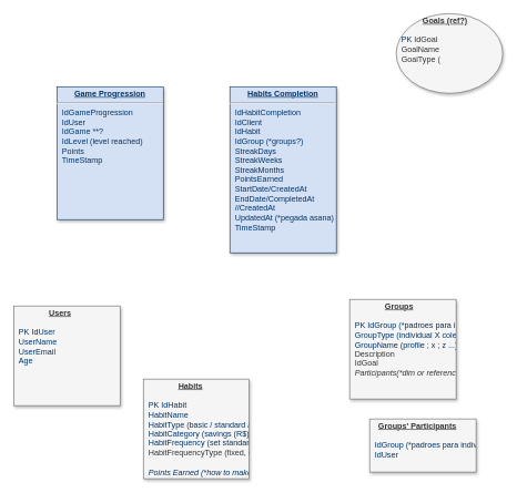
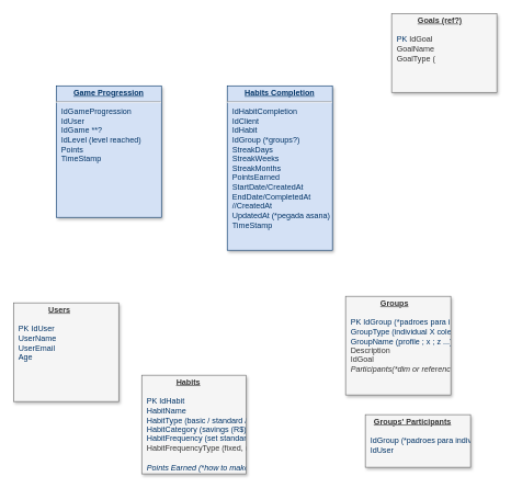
  <mxCell id="0" />
  <mxCell id="1" parent="0" />
  <mxCell id="2" value="&lt;p style=&quot;margin: 0px; margin-top: 4px; text-align: center; text-decoration: underline;&quot;&gt;&lt;strong&gt;Game Progression&lt;/strong&gt;&lt;/p&gt;&lt;hr&gt;&lt;p style=&quot;margin: 0px; margin-left: 8px;&quot;&gt;IdGameProgression&lt;/p&gt;&lt;p style=&quot;margin: 0px; margin-left: 8px;&quot;&gt;IdUser&lt;/p&gt;&lt;p style=&quot;margin: 0px; margin-left: 8px;&quot;&gt;IdGame **?&lt;/p&gt;&lt;p style=&quot;margin: 0px; margin-left: 8px;&quot;&gt;IdLevel (level reached)&lt;/p&gt;&lt;p style=&quot;margin: 0px; margin-left: 8px;&quot;&gt;Points&lt;/p&gt;&lt;p style=&quot;margin: 0px; margin-left: 8px;&quot;&gt;TimeStamp&lt;/p&gt;&lt;p style=&quot;margin: 0px; margin-left: 8px;&quot;&gt;&lt;br&gt;&lt;/p&gt;" style="verticalAlign=top;align=left;overflow=fill;fontSize=12;fontFamily=Helvetica;html=1;strokeColor=#003366;shadow=1;fillColor=#D4E1F5;fontColor=#003366" parent="1" vertex="1"><mxGeometry x="85" y="130" width="160" height="200" as="geometry" /></mxCell>
  <mxCell id="3" value="&lt;p style=&quot;margin: 0px; margin-top: 4px; text-align: center; text-decoration: underline;&quot;&gt;&lt;strong&gt;Habits Completion&lt;/strong&gt;&lt;/p&gt;&lt;hr&gt;&lt;p style=&quot;margin: 0px; margin-left: 8px;&quot;&gt;IdHabitCompletion&lt;/p&gt;&lt;p style=&quot;margin: 0px; margin-left: 8px;&quot;&gt;IdClient&lt;/p&gt;&lt;p style=&quot;margin: 0px; margin-left: 8px;&quot;&gt;IdHabit&lt;/p&gt;&lt;p style=&quot;margin: 0px; margin-left: 8px;&quot;&gt;&lt;span style=&quot;background-color: transparent; color: light-dark(rgb(0, 51, 102), rgb(161, 205, 249));&quot;&gt;IdGroup (*groups?)&lt;/span&gt;&lt;/p&gt;&lt;p style=&quot;margin: 0px; margin-left: 8px;&quot;&gt;&lt;span style=&quot;background-color: transparent; color: light-dark(rgb(0, 51, 102), rgb(161, 205, 249));&quot;&gt;StreakDays&lt;/span&gt;&lt;/p&gt;&lt;p style=&quot;margin: 0px 0px 0px 8px;&quot;&gt;&lt;span style=&quot;background-color: transparent; color: light-dark(rgb(0, 51, 102), rgb(161, 205, 249));&quot;&gt;StreakWeeks&lt;/span&gt;&lt;/p&gt;&lt;p style=&quot;margin: 0px 0px 0px 8px;&quot;&gt;&lt;span style=&quot;background-color: transparent; color: light-dark(rgb(0, 51, 102), rgb(161, 205, 249));&quot;&gt;StreakMonths&lt;/span&gt;&lt;/p&gt;&lt;p style=&quot;margin: 0px; margin-left: 8px;&quot;&gt;&lt;span style=&quot;background-color: transparent; color: light-dark(rgb(0, 51, 102), rgb(161, 205, 249));&quot;&gt;PointsEarned&lt;/span&gt;&lt;/p&gt;&lt;p style=&quot;margin: 0px; margin-left: 8px;&quot;&gt;&lt;span style=&quot;background-color: transparent; color: light-dark(rgb(0, 51, 102), rgb(161, 205, 249));&quot;&gt;StartDate/CreatedAt&lt;/span&gt;&lt;/p&gt;&lt;p style=&quot;margin: 0px; margin-left: 8px;&quot;&gt;&lt;span style=&quot;background-color: transparent; color: light-dark(rgb(0, 51, 102), rgb(161, 205, 249));&quot;&gt;EndDate/CompletedAt&lt;/span&gt;&lt;/p&gt;&lt;p style=&quot;margin: 0px; margin-left: 8px;&quot;&gt;&lt;span style=&quot;background-color: transparent; color: light-dark(rgb(0, 51, 102), rgb(161, 205, 249));&quot;&gt;//CreatedAt&lt;/span&gt;&lt;/p&gt;&lt;p style=&quot;margin: 0px; margin-left: 8px;&quot;&gt;UpdatedAt (*pegada asana)&lt;/p&gt;&lt;p style=&quot;margin: 0px 0px 0px 8px;&quot;&gt;&lt;span style=&quot;background-color: transparent; color: light-dark(rgb(0, 51, 102), rgb(161, 205, 249));&quot;&gt;TimeStamp&lt;/span&gt;&lt;/p&gt;&lt;div&gt;&lt;span style=&quot;background-color: transparent; color: light-dark(rgb(0, 51, 102), rgb(161, 205, 249));&quot;&gt;&lt;br&gt;&lt;/span&gt;&lt;/div&gt;" style="verticalAlign=top;align=left;overflow=fill;fontSize=12;fontFamily=Helvetica;html=1;strokeColor=#003366;shadow=1;fillColor=#D4E1F5;fontColor=#003366" vertex="1" parent="1"><mxGeometry x="345" y="130" width="160" height="250" as="geometry" /></mxCell>
  <mxCell id="4" value="&lt;p style=&quot;margin: 0px; margin-top: 4px; text-align: center; text-decoration: underline;&quot;&gt;&lt;strong&gt;Groups&lt;span style=&quot;white-space: pre;&quot;&gt;&#09;&lt;/span&gt;&lt;/strong&gt;&lt;/p&gt;&lt;br&gt;&lt;p style=&quot;margin: 0px; margin-left: 8px;&quot;&gt;&lt;span style=&quot;background-color: transparent; color: light-dark(rgb(0, 51, 102), rgb(161, 205, 249));&quot;&gt;PK IdGroup (*padroes para individual X coletivo)&lt;/span&gt;&lt;/p&gt;&lt;p style=&quot;margin: 0px 0px 0px 8px;&quot;&gt;&lt;span style=&quot;background-color: transparent; color: light-dark(rgb(0, 51, 102), rgb(161, 205, 249));&quot;&gt;GroupType (individual X coletivo)&lt;/span&gt;&lt;/p&gt;&lt;p style=&quot;margin: 0px; margin-left: 8px;&quot;&gt;&lt;span style=&quot;background-color: transparent; color: light-dark(rgb(0, 51, 102), rgb(161, 205, 249));&quot;&gt;GroupName (profile ; x ; z ...)&lt;/span&gt;&lt;/p&gt;&lt;p style=&quot;margin: 0px; margin-left: 8px;&quot;&gt;Description&lt;/p&gt;&lt;p style=&quot;margin: 0px; margin-left: 8px;&quot;&gt;IdGoal&lt;/p&gt;&lt;p style=&quot;margin: 0px; margin-left: 8px;&quot;&gt;&lt;i&gt;Participants(*dim or reference?)&lt;/i&gt;&lt;/p&gt;" style="verticalAlign=top;align=left;overflow=fill;fontSize=12;fontFamily=Helvetica;html=1;strokeColor=#666666;shadow=1;fillColor=#f5f5f5;fontColor=#333333;" vertex="1" parent="1"><mxGeometry x="525" y="450" width="160" height="150" as="geometry" /></mxCell>
  <mxCell id="5" value="&lt;p style=&quot;margin: 0px; margin-top: 4px; text-align: center; text-decoration: underline;&quot;&gt;&lt;strong&gt;Groups' Participants&lt;span style=&quot;white-space: pre;&quot;&gt;&#09;&lt;/span&gt;&lt;/strong&gt;&lt;/p&gt;&lt;br&gt;&lt;p style=&quot;margin: 0px; margin-left: 8px;&quot;&gt;&lt;span style=&quot;background-color: transparent; color: light-dark(rgb(0, 51, 102), rgb(161, 205, 249));&quot;&gt;IdGroup (*padroes para individual X coletivo)&lt;/span&gt;&lt;/p&gt;&lt;p style=&quot;margin: 0px 0px 0px 8px;&quot;&gt;&lt;span style=&quot;background-color: transparent; color: light-dark(rgb(0, 51, 102), rgb(161, 205, 249));&quot;&gt;IdUser&lt;/span&gt;&lt;/p&gt;" style="verticalAlign=top;align=left;overflow=fill;fontSize=12;fontFamily=Helvetica;html=1;strokeColor=#666666;shadow=1;fillColor=#f5f5f5;fontColor=#333333;" vertex="1" parent="1"><mxGeometry x="555" y="630" width="160" height="80" as="geometry" /></mxCell>
- <mxCell id="6" value="&lt;p style=&quot;margin: 0px; margin-top: 4px; text-align: center; text-decoration: underline;&quot;&gt;&lt;strong&gt;Goals (ref?)&lt;span style=&quot;white-space: pre;&quot;&gt;&#09;&lt;/span&gt;&lt;/strong&gt;&lt;/p&gt;&lt;br&gt;&lt;p style=&quot;margin: 0px; margin-left: 8px;&quot;&gt;&lt;span style=&quot;background-color: transparent; color: light-dark(rgb(0, 51, 102), rgb(161, 205, 249));&quot;&gt;PK&amp;nbsp;&lt;/span&gt;&lt;span style=&quot;background-color: transparent; color: light-dark(rgb(51, 51, 51), rgb(193, 193, 193));&quot;&gt;IdGoal&lt;/span&gt;&lt;/p&gt;&lt;p style=&quot;margin: 0px; margin-left: 8px;&quot;&gt;GoalName&lt;/p&gt;&lt;p style=&quot;margin: 0px; margin-left: 8px;&quot;&gt;GoalType (&lt;/p&gt;" style="ellipse;verticalAlign=top;align=left;overflow=fill;fontSize=12;fontFamily=Helvetica;html=1;strokeColor=#666666;shadow=1;fillColor=#f5f5f5;fontColor=#333333;" vertex="1" parent="1"><mxGeometry x="595" y="20" width="160" height="120" as="geometry" /></mxCell>
+ <mxCell id="6" value="&lt;p style=&quot;margin: 0px; margin-top: 4px; text-align: center; text-decoration: underline;&quot;&gt;&lt;strong&gt;Goals (ref?)&lt;span style=&quot;white-space: pre;&quot;&gt;&#09;&lt;/span&gt;&lt;/strong&gt;&lt;/p&gt;&lt;br&gt;&lt;p style=&quot;margin: 0px; margin-left: 8px;&quot;&gt;&lt;span style=&quot;background-color: transparent; color: light-dark(rgb(0, 51, 102), rgb(161, 205, 249));&quot;&gt;PK&amp;nbsp;&lt;/span&gt;&lt;span style=&quot;background-color: transparent; color: light-dark(rgb(51, 51, 51), rgb(193, 193, 193));&quot;&gt;IdGoal&lt;/span&gt;&lt;/p&gt;&lt;p style=&quot;margin: 0px; margin-left: 8px;&quot;&gt;GoalName&lt;/p&gt;&lt;p style=&quot;margin: 0px; margin-left: 8px;&quot;&gt;GoalType (&lt;/p&gt;" style="verticalAlign=top;align=left;overflow=fill;fontSize=12;fontFamily=Helvetica;html=1;strokeColor=#666666;shadow=1;fillColor=#f5f5f5;fontColor=#333333;" vertex="1" parent="1"><mxGeometry x="595" y="20" width="160" height="120" as="geometry" /></mxCell>
  <mxCell id="7" value="&lt;p style=&quot;margin: 0px; margin-top: 4px; text-align: center; text-decoration: underline;&quot;&gt;&lt;strong&gt;Users&lt;span style=&quot;white-space: pre;&quot;&gt;&#09;&lt;/span&gt;&lt;/strong&gt;&lt;/p&gt;&lt;br&gt;&lt;p style=&quot;margin: 0px; margin-left: 8px;&quot;&gt;&lt;span style=&quot;background-color: transparent; color: light-dark(rgb(0, 51, 102), rgb(161, 205, 249));&quot;&gt;PK IdUser&lt;/span&gt;&lt;/p&gt;&lt;p style=&quot;margin: 0px; margin-left: 8px;&quot;&gt;&lt;span style=&quot;background-color: transparent; color: light-dark(rgb(0, 51, 102), rgb(161, 205, 249));&quot;&gt;UserName&lt;/span&gt;&lt;/p&gt;&lt;p style=&quot;margin: 0px; margin-left: 8px;&quot;&gt;&lt;span style=&quot;background-color: transparent; color: light-dark(rgb(0, 51, 102), rgb(161, 205, 249));&quot;&gt;UserEmail&lt;/span&gt;&lt;/p&gt;&lt;p style=&quot;margin: 0px; margin-left: 8px;&quot;&gt;&lt;span style=&quot;background-color: transparent; color: light-dark(rgb(0, 51, 102), rgb(161, 205, 249));&quot;&gt;Age&lt;/span&gt;&lt;/p&gt;&lt;p style=&quot;margin: 0px; margin-left: 8px;&quot;&gt;&lt;span style=&quot;background-color: transparent; color: light-dark(rgb(0, 51, 102), rgb(161, 205, 249));&quot;&gt;&lt;br&gt;&lt;/span&gt;&lt;/p&gt;" style="verticalAlign=top;align=left;overflow=fill;fontSize=12;fontFamily=Helvetica;html=1;strokeColor=#666666;shadow=1;fillColor=#f5f5f5;fontColor=#333333;" vertex="1" parent="1"><mxGeometry x="20" y="460" width="160" height="150" as="geometry" /></mxCell>
  <mxCell id="8" value="&lt;p style=&quot;margin: 0px; margin-top: 4px; text-align: center; text-decoration: underline;&quot;&gt;&lt;strong&gt;Habits&lt;span style=&quot;white-space: pre;&quot;&gt;&#09;&lt;/span&gt;&lt;/strong&gt;&lt;/p&gt;&lt;br&gt;&lt;p style=&quot;margin: 0px; margin-left: 8px;&quot;&gt;&lt;span style=&quot;background-color: transparent; color: light-dark(rgb(0, 51, 102), rgb(161, 205, 249));&quot;&gt;PK IdHabit&lt;/span&gt;&lt;/p&gt;&lt;p style=&quot;margin: 0px; margin-left: 8px;&quot;&gt;&lt;span style=&quot;background-color: transparent; color: light-dark(rgb(0, 51, 102), rgb(161, 205, 249));&quot;&gt;HabitName&lt;/span&gt;&lt;/p&gt;&lt;p style=&quot;margin: 0px; margin-left: 8px;&quot;&gt;&lt;font color=&quot;#003366&quot;&gt;HabitType (basic / standard / advanced ?)&amp;nbsp;&lt;/font&gt;&lt;/p&gt;&lt;p style=&quot;margin: 0px; margin-left: 8px;&quot;&gt;&lt;font color=&quot;#003366&quot;&gt;HabitCategory (savings (R$), investment&amp;nbsp;&lt;/font&gt;&lt;span style=&quot;color: rgb(0, 51, 102); background-color: transparent;&quot;&gt;(R$ or %)&lt;/span&gt;&lt;span style=&quot;color: light-dark(rgb(0, 51, 102), rgb(161, 205, 249)); background-color: transparent;&quot;&gt;, knowledge, planning, ..&amp;gt; ? equity?)&amp;nbsp; &amp;nbsp;(each cat with own ref / further dim entity)&lt;/span&gt;&lt;/p&gt;&lt;p style=&quot;margin: 0px; margin-left: 8px;&quot;&gt;&lt;font color=&quot;#003366&quot;&gt;HabitFrequency (set standard) (*changeable? SCD?)&lt;/font&gt;&lt;/p&gt;&lt;p style=&quot;margin: 0px 0px 0px 8px;&quot;&gt;&lt;font&gt;HabitFrequencyType (fixed, delimeted, personalized .. )&lt;/font&gt;&lt;/p&gt;&lt;p style=&quot;margin: 0px; margin-left: 8px;&quot;&gt;&lt;font color=&quot;#003366&quot;&gt;&amp;nbsp;&lt;/font&gt;&lt;/p&gt;&lt;p style=&quot;margin: 0px; margin-left: 8px;&quot;&gt;&lt;font color=&quot;#003366&quot;&gt;&lt;i&gt;Points Earned (*how to make it dynamic? personalized)&lt;/i&gt;&lt;/font&gt;&lt;/p&gt;&lt;p style=&quot;margin: 0px; margin-left: 8px;&quot;&gt;&lt;br&gt;&lt;/p&gt;" style="verticalAlign=top;align=left;overflow=fill;fontSize=12;fontFamily=Helvetica;html=1;strokeColor=#666666;shadow=1;fillColor=#f5f5f5;fontColor=#333333;" vertex="1" parent="1"><mxGeometry x="215" y="570" width="159" height="150" as="geometry" /></mxCell>
